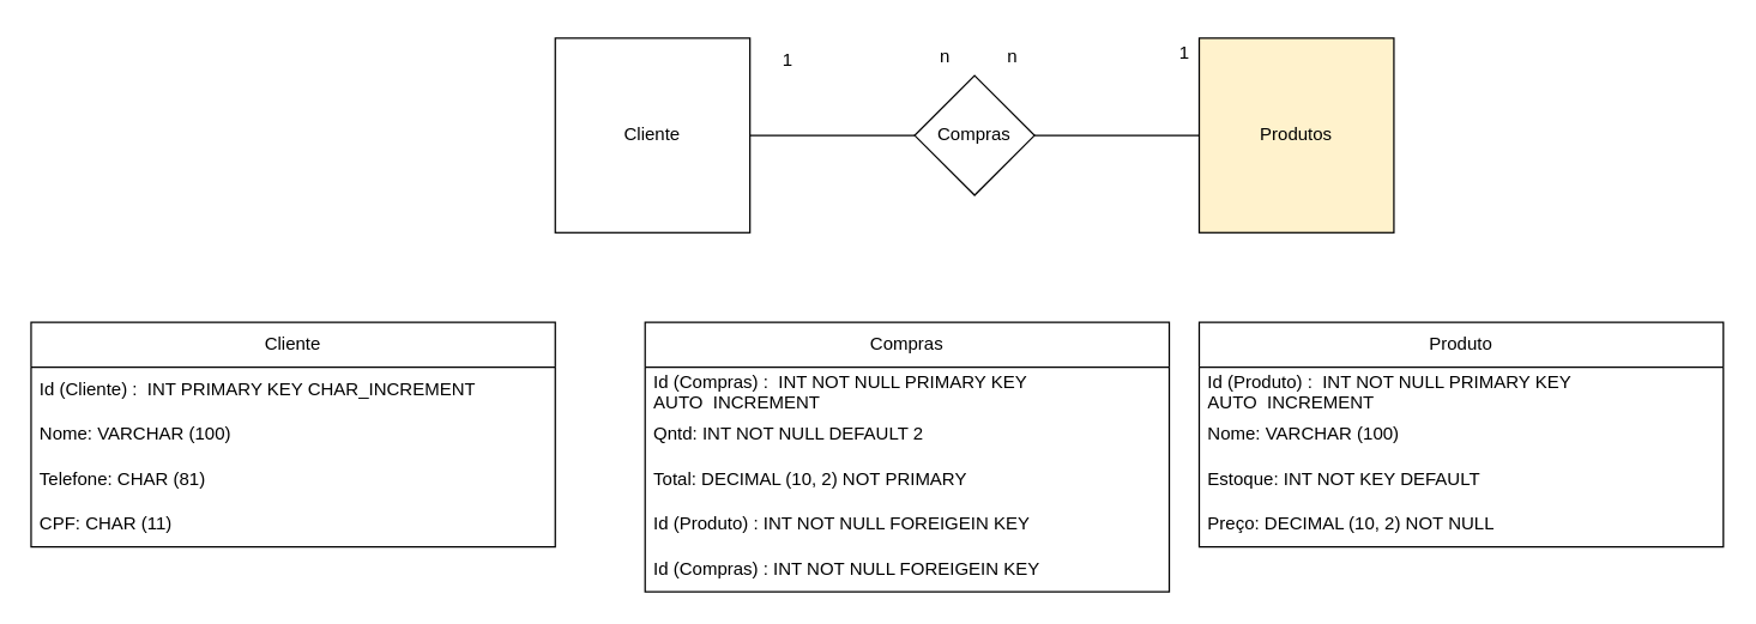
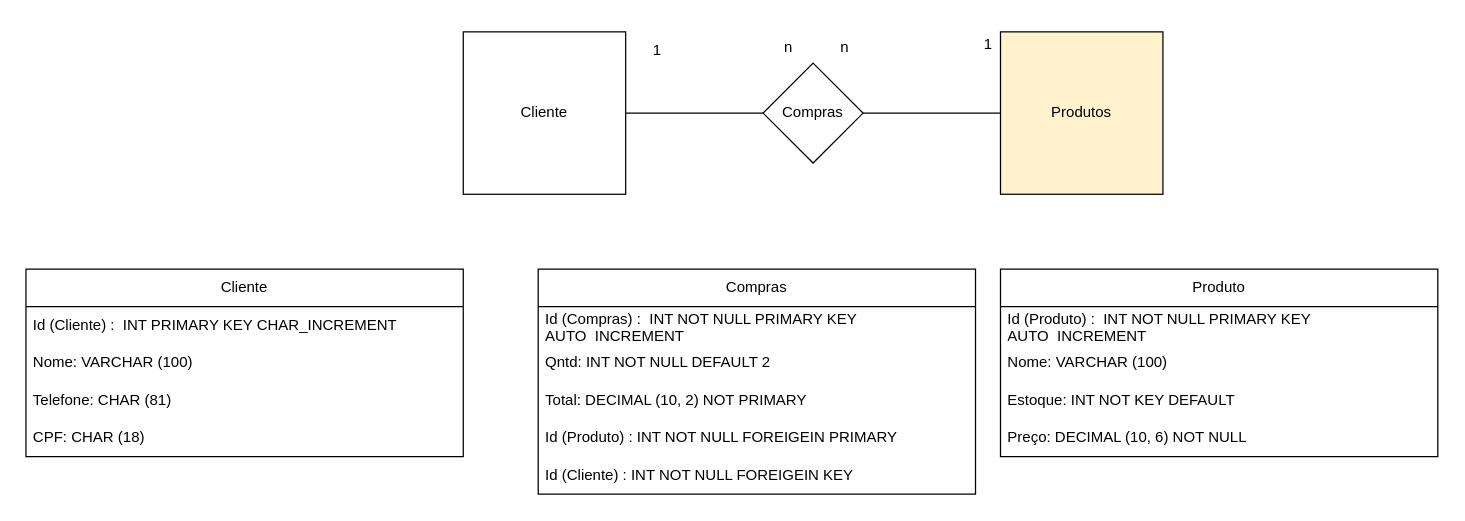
  <mxCell id="0" />
  <mxCell id="1" parent="0" />
  <mxCell id="2" style="edgeStyle=orthogonalEdgeStyle;rounded=0;orthogonalLoop=1;jettySize=auto;html=1;entryX=0;entryY=0.5;entryDx=0;entryDy=0;endArrow=none;endFill=0;" parent="1" source="3" target="5" edge="1"><mxGeometry relative="1" as="geometry" /></mxCell>
  <mxCell id="3" value="Cliente" style="whiteSpace=wrap;html=1;aspect=fixed;" parent="1" vertex="1"><mxGeometry x="370" y="25" width="130" height="130" as="geometry" /></mxCell>
  <mxCell id="4" style="edgeStyle=orthogonalEdgeStyle;rounded=0;orthogonalLoop=1;jettySize=auto;html=1;exitX=1;exitY=0.5;exitDx=0;exitDy=0;entryX=0;entryY=0.5;entryDx=0;entryDy=0;endArrow=none;endFill=0;" parent="1" source="5" target="6" edge="1"><mxGeometry relative="1" as="geometry" /></mxCell>
  <mxCell id="5" value="Compras" style="rhombus;whiteSpace=wrap;html=1;" parent="1" vertex="1"><mxGeometry x="610" y="50" width="80" height="80" as="geometry" /></mxCell>
  <mxCell id="6" value="Produtos" style="whiteSpace=wrap;html=1;aspect=fixed;fillColor=#fff2cc;" parent="1" vertex="1"><mxGeometry x="800" y="25" width="130" height="130" as="geometry" /></mxCell>
  <mxCell id="7" value="Cliente" style="swimlane;fontStyle=0;childLayout=stackLayout;horizontal=1;startSize=30;horizontalStack=0;resizeParent=1;resizeParentMax=0;resizeLast=0;collapsible=1;marginBottom=0;whiteSpace=wrap;html=1;" parent="1" vertex="1"><mxGeometry x="20" y="215" width="350" height="150" as="geometry" /></mxCell>
  <mxCell id="8" value="Id (Cliente) :&amp;nbsp; INT PRIMARY KEY CHAR_INCREMENT" style="text;strokeColor=none;fillColor=none;align=left;verticalAlign=middle;spacingLeft=4;spacingRight=4;overflow=hidden;points=[[0,0.5],[1,0.5]];portConstraint=eastwest;rotatable=0;whiteSpace=wrap;html=1;" parent="7" vertex="1"><mxGeometry y="30" width="350" height="30" as="geometry" /></mxCell>
  <mxCell id="9" value="Nome: VARCHAR (100)" style="text;strokeColor=none;fillColor=none;align=left;verticalAlign=middle;spacingLeft=4;spacingRight=4;overflow=hidden;points=[[0,0.5],[1,0.5]];portConstraint=eastwest;rotatable=0;whiteSpace=wrap;html=1;" parent="7" vertex="1"><mxGeometry y="60" width="350" height="30" as="geometry" /></mxCell>
  <mxCell id="10" value="Telefone: CHAR (81)" style="text;strokeColor=none;fillColor=none;align=left;verticalAlign=middle;spacingLeft=4;spacingRight=4;overflow=hidden;points=[[0,0.5],[1,0.5]];portConstraint=eastwest;rotatable=0;whiteSpace=wrap;html=1;" parent="7" vertex="1"><mxGeometry y="90" width="350" height="30" as="geometry" /></mxCell>
- <mxCell id="11" value="CPF: CHAR (11)" style="text;strokeColor=none;fillColor=none;align=left;verticalAlign=middle;spacingLeft=4;spacingRight=4;overflow=hidden;points=[[0,0.5],[1,0.5]];portConstraint=eastwest;rotatable=0;whiteSpace=wrap;html=1;" parent="7" vertex="1"><mxGeometry y="120" width="350" height="30" as="geometry" /></mxCell>
+ <mxCell id="11" value="CPF: CHAR (18)" style="text;strokeColor=none;fillColor=none;align=left;verticalAlign=middle;spacingLeft=4;spacingRight=4;overflow=hidden;points=[[0,0.5],[1,0.5]];portConstraint=eastwest;rotatable=0;whiteSpace=wrap;html=1;" parent="7" vertex="1"><mxGeometry y="120" width="350" height="30" as="geometry" /></mxCell>
  <mxCell id="12" value="Compras" style="swimlane;fontStyle=0;childLayout=stackLayout;horizontal=1;startSize=30;horizontalStack=0;resizeParent=1;resizeParentMax=0;resizeLast=0;collapsible=1;marginBottom=0;whiteSpace=wrap;html=1;" parent="1" vertex="1"><mxGeometry x="430" y="215" width="350" height="180" as="geometry" /></mxCell>
  <mxCell id="13" value="Id (Compras) :&amp;nbsp;&amp;nbsp;INT NOT NULL PRIMARY KEY AUTO_INCREMENT" style="text;strokeColor=none;fillColor=none;align=left;verticalAlign=middle;spacingLeft=4;spacingRight=4;overflow=hidden;points=[[0,0.5],[1,0.5]];portConstraint=eastwest;rotatable=0;whiteSpace=wrap;html=1;" parent="12" vertex="1"><mxGeometry y="30" width="350" height="30" as="geometry" /></mxCell>
  <mxCell id="14" value="Qntd: INT NOT NULL DEFAULT 2&amp;nbsp;" style="text;strokeColor=none;fillColor=none;align=left;verticalAlign=middle;spacingLeft=4;spacingRight=4;overflow=hidden;points=[[0,0.5],[1,0.5]];portConstraint=eastwest;rotatable=0;whiteSpace=wrap;html=1;" parent="12" vertex="1"><mxGeometry y="60" width="350" height="30" as="geometry" /></mxCell>
  <mxCell id="15" value="Total: DECIMAL (10, 2) NOT PRIMARY" style="text;strokeColor=none;fillColor=none;align=left;verticalAlign=middle;spacingLeft=4;spacingRight=4;overflow=hidden;points=[[0,0.5],[1,0.5]];portConstraint=eastwest;rotatable=0;whiteSpace=wrap;html=1;" parent="12" vertex="1"><mxGeometry y="90" width="350" height="30" as="geometry" /></mxCell>
- <mxCell id="16" value="Id (Produto) : INT NOT NULL FOREIGEIN KEY" style="text;strokeColor=none;fillColor=none;align=left;verticalAlign=middle;spacingLeft=4;spacingRight=4;overflow=hidden;points=[[0,0.5],[1,0.5]];portConstraint=eastwest;rotatable=0;whiteSpace=wrap;html=1;" parent="12" vertex="1"><mxGeometry y="120" width="350" height="30" as="geometry" /></mxCell>
- <mxCell id="17" value="Id (Compras) : INT NOT NULL FOREIGEIN KEY" style="text;strokeColor=none;fillColor=none;align=left;verticalAlign=middle;spacingLeft=4;spacingRight=4;overflow=hidden;points=[[0,0.5],[1,0.5]];portConstraint=eastwest;rotatable=0;whiteSpace=wrap;html=1;" parent="12" vertex="1"><mxGeometry y="150" width="350" height="30" as="geometry" /></mxCell>
+ <mxCell id="16" value="Id (Produto) : INT NOT NULL FOREIGEIN PRIMARY" style="text;strokeColor=none;fillColor=none;align=left;verticalAlign=middle;spacingLeft=4;spacingRight=4;overflow=hidden;points=[[0,0.5],[1,0.5]];portConstraint=eastwest;rotatable=0;whiteSpace=wrap;html=1;" parent="12" vertex="1"><mxGeometry y="120" width="350" height="30" as="geometry" /></mxCell>
+ <mxCell id="17" value="Id (Cliente) : INT NOT NULL FOREIGEIN KEY" style="text;strokeColor=none;fillColor=none;align=left;verticalAlign=middle;spacingLeft=4;spacingRight=4;overflow=hidden;points=[[0,0.5],[1,0.5]];portConstraint=eastwest;rotatable=0;whiteSpace=wrap;html=1;" parent="12" vertex="1"><mxGeometry y="150" width="350" height="30" as="geometry" /></mxCell>
  <mxCell id="18" value="1" style="text;html=1;align=center;verticalAlign=middle;resizable=0;points=[];autosize=1;strokeColor=none;fillColor=none;" parent="1" vertex="1"><mxGeometry x="510" y="25" width="30" height="30" as="geometry" /></mxCell>
  <mxCell id="19" value="n" style="text;html=1;align=center;verticalAlign=middle;resizable=0;points=[];autosize=1;strokeColor=none;fillColor=none;" parent="1" vertex="1"><mxGeometry x="615" y="23" width="30" height="30" as="geometry" /></mxCell>
  <mxCell id="20" value="n" style="text;html=1;align=center;verticalAlign=middle;resizable=0;points=[];autosize=1;strokeColor=none;fillColor=none;" parent="1" vertex="1"><mxGeometry x="660" y="23" width="30" height="30" as="geometry" /></mxCell>
  <mxCell id="21" value="1" style="text;html=1;align=center;verticalAlign=middle;resizable=0;points=[];autosize=1;strokeColor=none;fillColor=none;" parent="1" vertex="1"><mxGeometry x="775" y="20" width="30" height="30" as="geometry" /></mxCell>
  <mxCell id="22" value="Produto" style="swimlane;fontStyle=0;childLayout=stackLayout;horizontal=1;startSize=30;horizontalStack=0;resizeParent=1;resizeParentMax=0;resizeLast=0;collapsible=1;marginBottom=0;whiteSpace=wrap;html=1;" parent="1" vertex="1"><mxGeometry x="800" y="215" width="350" height="150" as="geometry" /></mxCell>
  <mxCell id="23" value="Id (Produto) :&amp;nbsp;&amp;nbsp;INT NOT NULL PRIMARY KEY AUTO_INCREMENT" style="text;strokeColor=none;fillColor=none;align=left;verticalAlign=middle;spacingLeft=4;spacingRight=4;overflow=hidden;points=[[0,0.5],[1,0.5]];portConstraint=eastwest;rotatable=0;whiteSpace=wrap;html=1;" parent="22" vertex="1"><mxGeometry y="30" width="350" height="30" as="geometry" /></mxCell>
  <mxCell id="24" value="Nome: VARCHAR (100)" style="text;strokeColor=none;fillColor=none;align=left;verticalAlign=middle;spacingLeft=4;spacingRight=4;overflow=hidden;points=[[0,0.5],[1,0.5]];portConstraint=eastwest;rotatable=0;whiteSpace=wrap;html=1;" parent="22" vertex="1"><mxGeometry y="60" width="350" height="30" as="geometry" /></mxCell>
  <mxCell id="25" value="Estoque: INT NOT KEY DEFAULT&amp;nbsp;" style="text;strokeColor=none;fillColor=none;align=left;verticalAlign=middle;spacingLeft=4;spacingRight=4;overflow=hidden;points=[[0,0.5],[1,0.5]];portConstraint=eastwest;rotatable=0;whiteSpace=wrap;html=1;" parent="22" vertex="1"><mxGeometry y="90" width="350" height="30" as="geometry" /></mxCell>
- <mxCell id="26" value="Preço: DECIMAL (10, 2) NOT NULL" style="text;strokeColor=none;fillColor=none;align=left;verticalAlign=middle;spacingLeft=4;spacingRight=4;overflow=hidden;points=[[0,0.5],[1,0.5]];portConstraint=eastwest;rotatable=0;whiteSpace=wrap;html=1;" parent="22" vertex="1"><mxGeometry y="120" width="350" height="30" as="geometry" /></mxCell>
+ <mxCell id="26" value="Preço: DECIMAL (10, 6) NOT NULL" style="text;strokeColor=none;fillColor=none;align=left;verticalAlign=middle;spacingLeft=4;spacingRight=4;overflow=hidden;points=[[0,0.5],[1,0.5]];portConstraint=eastwest;rotatable=0;whiteSpace=wrap;html=1;" parent="22" vertex="1"><mxGeometry y="120" width="350" height="30" as="geometry" /></mxCell>
